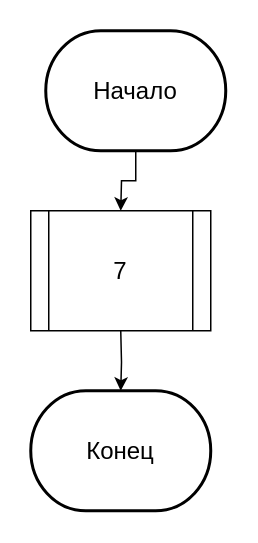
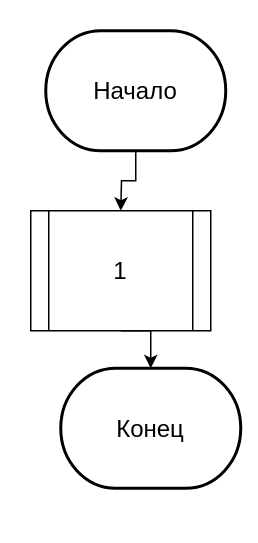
  <mxCell id="0" />
  <mxCell id="1" parent="0" />
  <mxCell id="2" style="edgeStyle=orthogonalEdgeStyle;rounded=0;orthogonalLoop=1;jettySize=auto;html=1;entryX=0.5;entryY=0;entryDx=0;entryDy=0;fontSize=16;" edge="1" parent="1" source="3"><mxGeometry relative="1" as="geometry"><mxPoint x="80" y="140" as="targetPoint" /></mxGeometry></mxCell>
  <mxCell id="3" value="&lt;font style=&quot;font-size: 16px;&quot;&gt;Начало&lt;/font&gt;" style="strokeWidth=2;html=1;shape=mxgraph.flowchart.terminator;whiteSpace=wrap;" vertex="1" parent="1"><mxGeometry x="30" y="20" width="120" height="80" as="geometry" /></mxCell>
  <mxCell id="4" style="edgeStyle=orthogonalEdgeStyle;rounded=0;orthogonalLoop=1;jettySize=auto;html=1;entryX=0.5;entryY=0;entryDx=0;entryDy=0;fontSize=16;entryPerimeter=0;" edge="1" parent="1" target="5"><mxGeometry relative="1" as="geometry"><mxPoint x="80" y="220" as="sourcePoint" /><mxPoint x="80" y="260" as="targetPoint" /></mxGeometry></mxCell>
- <mxCell id="5" value="&lt;font style=&quot;font-size: 16px;&quot;&gt;Конец&lt;/font&gt;" style="strokeWidth=2;html=1;shape=mxgraph.flowchart.terminator;whiteSpace=wrap;" vertex="1" parent="1"><mxGeometry x="20" y="260" width="120" height="80" as="geometry" /></mxCell>
- <mxCell id="6" value="&lt;font style=&quot;font-size: 16px;&quot;&gt;7&lt;/font&gt;" style="shape=process;whiteSpace=wrap;html=1;backgroundOutline=1;fontSize=12;" vertex="1" parent="1"><mxGeometry x="20" y="140" width="120" height="80" as="geometry" /></mxCell>
+ <mxCell id="5" value="&lt;font style=&quot;font-size: 16px;&quot;&gt;Конец&lt;/font&gt;" style="strokeWidth=2;html=1;shape=mxgraph.flowchart.terminator;whiteSpace=wrap;" vertex="1" parent="1"><mxGeometry x="40" y="245" width="120" height="80" as="geometry" /></mxCell>
+ <mxCell id="6" value="&lt;font style=&quot;font-size: 16px;&quot;&gt;1&lt;/font&gt;" style="shape=process;whiteSpace=wrap;html=1;backgroundOutline=1;fontSize=12;" vertex="1" parent="1"><mxGeometry x="20" y="140" width="120" height="80" as="geometry" /></mxCell>
